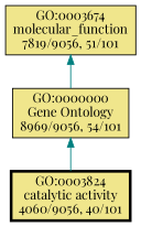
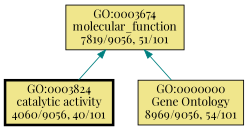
  digraph {
    fontname="Playfair Display"
    nodesep=0.4
    node [fillcolor=khaki fontname="Playfair Display" shape=box style=filled]
    edge [color=teal dir=back fontname="Playfair Display"]
    n1 [gradientangle=270 label="GO:0003824\ncatalytic activity\n4060/9056, 40/101" style="filled,setlinewidth(3)"]
    n2 [label="GO:0000000\nGene Ontology\n8969/9056, 54/101"]
    n3 [label="GO:0003674\nmolecular_function\n7819/9056, 51/101"]
-   n2 -> n1
+   n3 -> n1
    n3 -> n2
  }
